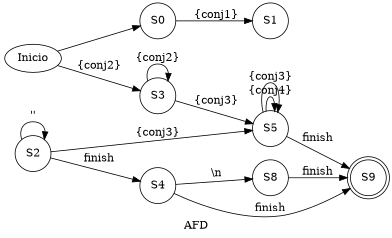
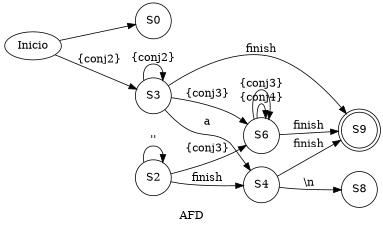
  digraph {
    label=AFD
    rankdir=LR
    node [shape=circle]
    nodex [style=invisible shape=""]
    n2 [label=S0]
-   n3 [label=S1]
    n4 [label=S2]
    n5 [label=S4]
-   n6 [label=S5]
+   n6 [label=S6]
    n7 [label=S3]
    n8 [label=S8]
    n9 [label=S9 shape=doublecircle]
    Inicio [shape=""]
-   n2 -> n3 [label="{conj1}"]
    n4 -> n4 [label="''"]
    n4 -> n5 [label=finish]
    n4 -> n6 [label="{conj3}"]
    n5 -> n8 [label="\\n"]
    n5 -> n9 [label=finish]
    n6 -> n6 [label="{conj4}"]
    n6 -> n6 [label="{conj3}"]
    n6 -> n9 [label=finish]
+   n7 -> n5 [label=a]
    n7 -> n6 [label="{conj3}"]
    n7 -> n7 [label="{conj2}"]
-   n8 -> n9 [label=finish]
+   n7 -> n9 [label=finish]
    Inicio -> n2
    Inicio -> n7 [label="{conj2}"]
  }
